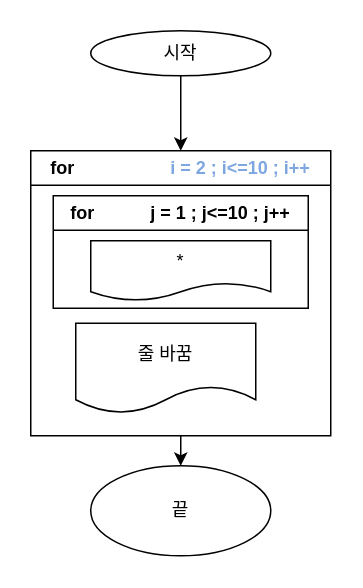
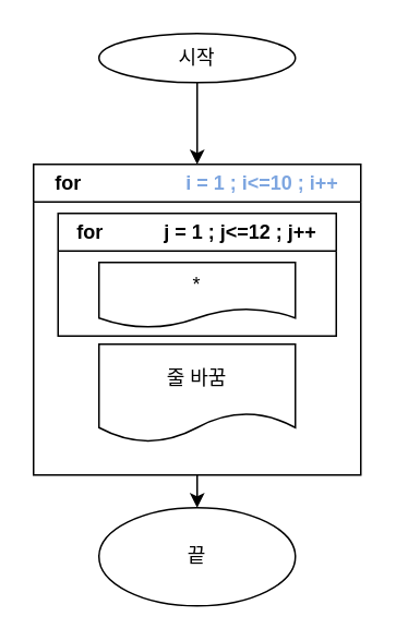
  <mxCell id="0" />
  <mxCell id="1" parent="0" />
  <mxCell id="2" style="edgeStyle=orthogonalEdgeStyle;rounded=0;orthogonalLoop=1;jettySize=auto;html=1;exitX=0.5;exitY=1;exitDx=0;exitDy=0;entryX=0.5;entryY=0;entryDx=0;entryDy=0;" edge="1" parent="1" source="3" target="5"><mxGeometry relative="1" as="geometry" /></mxCell>
  <mxCell id="3" value="시작" style="ellipse;whiteSpace=wrap;html=1;" vertex="1" parent="1"><mxGeometry x="60" y="20" width="120" height="30" as="geometry" /></mxCell>
  <mxCell id="4" style="edgeStyle=orthogonalEdgeStyle;rounded=0;orthogonalLoop=1;jettySize=auto;html=1;exitX=0.5;exitY=1;exitDx=0;exitDy=0;entryX=0.5;entryY=0;entryDx=0;entryDy=0;" edge="1" parent="1" source="5" target="9"><mxGeometry relative="1" as="geometry" /></mxCell>
- <mxCell id="5" value="for&lt;span style=&quot;white-space: pre;&quot;&gt;&#09;&lt;/span&gt;&lt;span style=&quot;white-space: pre;&quot;&gt;&#09;&lt;/span&gt;&lt;span style=&quot;white-space: pre;&quot;&gt;&#09;&lt;/span&gt;&lt;font color=&quot;#7ea6e0&quot;&gt;i = 2 ; i&amp;lt;=10 ; i++&lt;/font&gt;" style="swimlane;whiteSpace=wrap;html=1;" vertex="1" parent="1"><mxGeometry x="20" y="100" width="200" height="190" as="geometry" /></mxCell>
- <mxCell id="6" value="for&lt;span style=&quot;white-space: pre;&quot;&gt;&#09;&lt;/span&gt;&lt;span style=&quot;white-space: pre;&quot;&gt;&#09;&lt;/span&gt;j&amp;nbsp;= 1 ; j&amp;lt;=10 ; j++" style="swimlane;whiteSpace=wrap;html=1;" vertex="1" parent="5"><mxGeometry x="15" y="30" width="170" height="75" as="geometry" /></mxCell>
+ <mxCell id="5" value="for&lt;span style=&quot;white-space: pre;&quot;&gt;&#09;&lt;/span&gt;&lt;span style=&quot;white-space: pre;&quot;&gt;&#09;&lt;/span&gt;&lt;span style=&quot;white-space: pre;&quot;&gt;&#09;&lt;/span&gt;&lt;font color=&quot;#7ea6e0&quot;&gt;i = 1 ; i&amp;lt;=10 ; i++&lt;/font&gt;" style="swimlane;whiteSpace=wrap;html=1;" vertex="1" parent="1"><mxGeometry x="20" y="100" width="200" height="190" as="geometry" /></mxCell>
+ <mxCell id="6" value="for&lt;span style=&quot;white-space: pre;&quot;&gt;&#09;&lt;/span&gt;&lt;span style=&quot;white-space: pre;&quot;&gt;&#09;&lt;/span&gt;j&amp;nbsp;= 1 ; j&amp;lt;=12 ; j++" style="swimlane;whiteSpace=wrap;html=1;" vertex="1" parent="5"><mxGeometry x="15" y="30" width="170" height="75" as="geometry" /></mxCell>
  <mxCell id="7" value="*" style="shape=document;whiteSpace=wrap;html=1;boundedLbl=1;" vertex="1" parent="6"><mxGeometry x="25" y="30" width="120" height="40" as="geometry" /></mxCell>
- <mxCell id="8" value="줄 바꿈" style="shape=document;whiteSpace=wrap;html=1;boundedLbl=1;" vertex="1" parent="5"><mxGeometry x="30" y="115" width="120" height="60" as="geometry" /></mxCell>
+ <mxCell id="8" value="줄 바꿈" style="shape=document;whiteSpace=wrap;html=1;boundedLbl=1;" vertex="1" parent="5"><mxGeometry x="40" y="110" width="120" height="60" as="geometry" /></mxCell>
  <mxCell id="9" value="끝" style="ellipse;whiteSpace=wrap;html=1;" vertex="1" parent="1"><mxGeometry x="60" y="310" width="120" height="60" as="geometry" /></mxCell>
